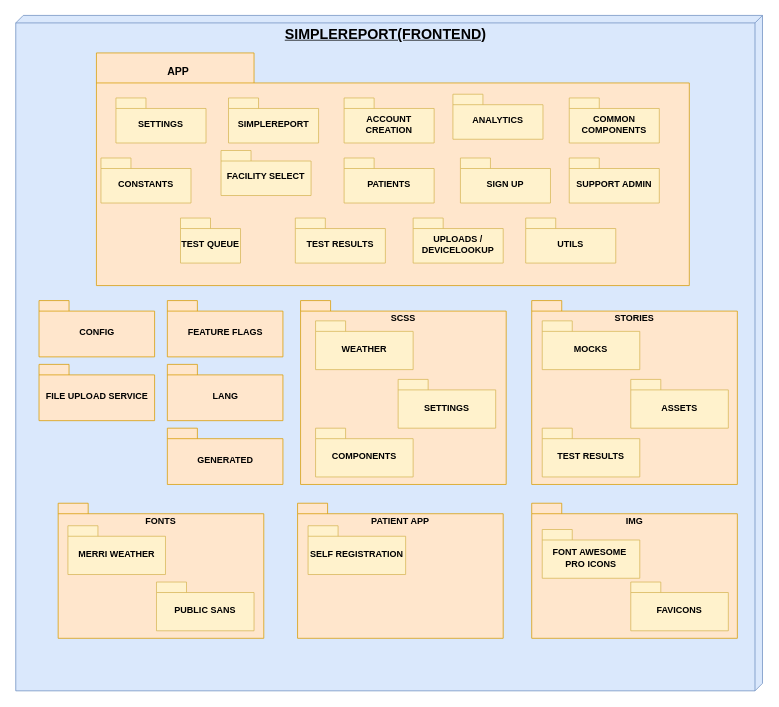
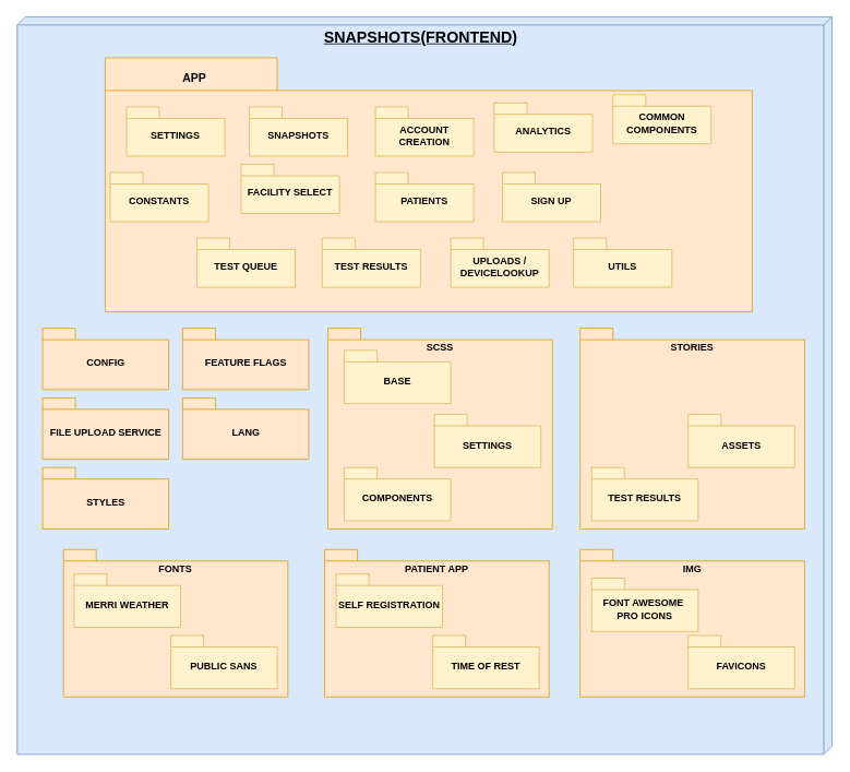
  <mxCell id="0" />
  <mxCell id="1" parent="0" />
- <mxCell id="2" value="SIMPLEREPORT(FRONTEND)" style="verticalAlign=top;align=center;spacingTop=8;spacingLeft=2;spacingRight=12;shape=cube;size=10;direction=south;fontStyle=5;html=1;whiteSpace=wrap;fillColor=#dae8fc;strokeColor=#6c8ebf;fontSize=19;" parent="1" vertex="1"><mxGeometry x="20.5" y="20" width="995" height="900" as="geometry" /></mxCell>
+ <mxCell id="2" value="SNAPSHOTS(FRONTEND)" style="verticalAlign=top;align=center;spacingTop=8;spacingLeft=2;spacingRight=12;shape=cube;size=10;direction=south;fontStyle=5;html=1;whiteSpace=wrap;fillColor=#dae8fc;strokeColor=#6c8ebf;fontSize=19;" parent="1" vertex="1"><mxGeometry x="20.5" y="20" width="995" height="900" as="geometry" /></mxCell>
  <mxCell id="3" value="IMG" style="shape=folder;fontStyle=1;spacingTop=10;tabWidth=40;tabHeight=14;tabPosition=left;html=1;whiteSpace=wrap;verticalAlign=top;fillColor=#ffe6cc;strokeColor=#d79b00;" parent="1" vertex="1"><mxGeometry x="708" y="670" width="274" height="180" as="geometry" /></mxCell>
  <mxCell id="4" value="FONTS" style="shape=folder;fontStyle=1;spacingTop=10;tabWidth=40;tabHeight=14;tabPosition=left;html=1;whiteSpace=wrap;verticalAlign=top;fillColor=#ffe6cc;strokeColor=#d79b00;" parent="1" vertex="1"><mxGeometry x="77" y="670" width="274" height="180" as="geometry" /></mxCell>
  <mxCell id="5" value="CONFIG" style="shape=folder;fontStyle=1;spacingTop=10;tabWidth=40;tabHeight=14;tabPosition=left;html=1;whiteSpace=wrap;verticalAlign=middle;fillColor=#ffe6cc;strokeColor=#d79b00;" parent="1" vertex="1"><mxGeometry x="51.5" y="400" width="154" height="75" as="geometry" /></mxCell>
  <mxCell id="6" value="&amp;nbsp; &amp;nbsp; &amp;nbsp; &amp;nbsp; &amp;nbsp; &amp;nbsp; &amp;nbsp; &amp;nbsp; &amp;nbsp; &amp;nbsp; &amp;nbsp; &amp;nbsp; APP" style="shape=folder;fontStyle=1;spacingTop=10;tabWidth=210;tabHeight=40;tabPosition=left;html=1;whiteSpace=wrap;verticalAlign=top;fillColor=#ffe6cc;strokeColor=#d79b00;align=left;fontSize=14;" parent="1" vertex="1"><mxGeometry x="128" y="70" width="790" height="310" as="geometry" /></mxCell>
  <mxCell id="7" value="FAVICONS" style="shape=folder;fontStyle=1;spacingTop=10;tabWidth=40;tabHeight=14;tabPosition=left;html=1;whiteSpace=wrap;fillColor=#fff2cc;strokeColor=#d6b656;" parent="1" vertex="1"><mxGeometry x="840" y="775" width="130" height="65" as="geometry" /></mxCell>
  <mxCell id="8" value="FONT AWESOME&amp;nbsp; PRO ICONS" style="shape=folder;fontStyle=1;spacingTop=10;tabWidth=40;tabHeight=14;tabPosition=left;html=1;whiteSpace=wrap;fillColor=#fff2cc;strokeColor=#d6b656;" parent="1" vertex="1"><mxGeometry x="722" y="705" width="130" height="65" as="geometry" /></mxCell>
  <mxCell id="9" value="PUBLIC SANS" style="shape=folder;fontStyle=1;spacingTop=10;tabWidth=40;tabHeight=14;tabPosition=left;html=1;whiteSpace=wrap;fillColor=#fff2cc;strokeColor=#d6b656;" parent="1" vertex="1"><mxGeometry x="208" y="775" width="130" height="65" as="geometry" /></mxCell>
  <mxCell id="10" value="MERRI WEATHER" style="shape=folder;fontStyle=1;spacingTop=10;tabWidth=40;tabHeight=14;tabPosition=left;html=1;whiteSpace=wrap;fillColor=#fff2cc;strokeColor=#d6b656;" parent="1" vertex="1"><mxGeometry x="90" y="700" width="130" height="65" as="geometry" /></mxCell>
- <mxCell id="11" value="COMMON COMPONENTS" style="shape=folder;fontStyle=1;spacingTop=10;tabWidth=40;tabHeight=14;tabPosition=left;html=1;whiteSpace=wrap;fillColor=#fff2cc;strokeColor=#d6b656;" parent="1" vertex="1"><mxGeometry x="758" y="130" width="120" height="60" as="geometry" /></mxCell>
- <mxCell id="12" value="TEST QUEUE" style="shape=folder;fontStyle=1;spacingTop=10;tabWidth=40;tabHeight=14;tabPosition=left;html=1;whiteSpace=wrap;fillColor=#fff2cc;strokeColor=#d6b656;" parent="1" vertex="1"><mxGeometry x="240" y="290" width="80" height="60" as="geometry" /></mxCell>
+ <mxCell id="11" value="COMMON COMPONENTS" style="shape=folder;fontStyle=1;spacingTop=10;tabWidth=40;tabHeight=14;tabPosition=left;html=1;whiteSpace=wrap;fillColor=#fff2cc;strokeColor=#d6b656;" parent="1" vertex="1"><mxGeometry x="748" y="115" width="120" height="60" as="geometry" /></mxCell>
+ <mxCell id="12" value="TEST QUEUE" style="shape=folder;fontStyle=1;spacingTop=10;tabWidth=40;tabHeight=14;tabPosition=left;html=1;whiteSpace=wrap;fillColor=#fff2cc;strokeColor=#d6b656;" parent="1" vertex="1"><mxGeometry x="240" y="290" width="120" height="60" as="geometry" /></mxCell>
  <mxCell id="13" value="SIGN UP" style="shape=folder;fontStyle=1;spacingTop=10;tabWidth=40;tabHeight=14;tabPosition=left;html=1;whiteSpace=wrap;fillColor=#fff2cc;strokeColor=#d6b656;" parent="1" vertex="1"><mxGeometry x="613" y="210" width="120" height="60" as="geometry" /></mxCell>
  <mxCell id="14" value="PATIENTS" style="shape=folder;fontStyle=1;spacingTop=10;tabWidth=40;tabHeight=14;tabPosition=left;html=1;whiteSpace=wrap;fillColor=#fff2cc;strokeColor=#d6b656;" parent="1" vertex="1"><mxGeometry x="458" y="210" width="120" height="60" as="geometry" /></mxCell>
  <mxCell id="15" value="ANALYTICS" style="shape=folder;fontStyle=1;spacingTop=10;tabWidth=40;tabHeight=14;tabPosition=left;html=1;whiteSpace=wrap;fillColor=#fff2cc;strokeColor=#d6b656;" parent="1" vertex="1"><mxGeometry x="603" y="125" width="120" height="60" as="geometry" /></mxCell>
  <mxCell id="16" value="ACCOUNT CREATION" style="shape=folder;fontStyle=1;spacingTop=10;tabWidth=40;tabHeight=14;tabPosition=left;html=1;whiteSpace=wrap;fillColor=#fff2cc;strokeColor=#d6b656;" parent="1" vertex="1"><mxGeometry x="458" y="130" width="120" height="60" as="geometry" /></mxCell>
  <mxCell id="17" value="FACILITY SELECT" style="shape=folder;fontStyle=1;spacingTop=10;tabWidth=40;tabHeight=14;tabPosition=left;html=1;whiteSpace=wrap;fillColor=#fff2cc;strokeColor=#d6b656;" parent="1" vertex="1"><mxGeometry x="294" y="200" width="120" height="60" as="geometry" /></mxCell>
- <mxCell id="18" value="SIMPLEREPORT" style="shape=folder;fontStyle=1;spacingTop=10;tabWidth=40;tabHeight=14;tabPosition=left;html=1;whiteSpace=wrap;fillColor=#fff2cc;strokeColor=#d6b656;" parent="1" vertex="1"><mxGeometry x="304" y="130" width="120" height="60" as="geometry" /></mxCell>
+ <mxCell id="18" value="SNAPSHOTS" style="shape=folder;fontStyle=1;spacingTop=10;tabWidth=40;tabHeight=14;tabPosition=left;html=1;whiteSpace=wrap;fillColor=#fff2cc;strokeColor=#d6b656;" parent="1" vertex="1"><mxGeometry x="304" y="130" width="120" height="60" as="geometry" /></mxCell>
  <mxCell id="19" value="CONSTANTS" style="shape=folder;fontStyle=1;spacingTop=10;tabWidth=40;tabHeight=14;tabPosition=left;html=1;whiteSpace=wrap;fillColor=#fff2cc;strokeColor=#d6b656;" parent="1" vertex="1"><mxGeometry x="134" y="210" width="120" height="60" as="geometry" /></mxCell>
  <mxCell id="20" value="SETTINGS" style="shape=folder;fontStyle=1;spacingTop=10;tabWidth=40;tabHeight=14;tabPosition=left;html=1;whiteSpace=wrap;fillColor=#fff2cc;strokeColor=#d6b656;" parent="1" vertex="1"><mxGeometry x="154" y="130" width="120" height="60" as="geometry" /></mxCell>
  <mxCell id="21" value="UTILS" style="shape=folder;fontStyle=1;spacingTop=10;tabWidth=40;tabHeight=14;tabPosition=left;html=1;whiteSpace=wrap;fillColor=#fff2cc;strokeColor=#d6b656;" parent="1" vertex="1"><mxGeometry x="700" y="290" width="120" height="60" as="geometry" /></mxCell>
  <mxCell id="22" value="UPLOADS / DEVICELOOKUP" style="shape=folder;fontStyle=1;spacingTop=10;tabWidth=40;tabHeight=14;tabPosition=left;html=1;whiteSpace=wrap;fillColor=#fff2cc;strokeColor=#d6b656;" parent="1" vertex="1"><mxGeometry x="550" y="290" width="120" height="60" as="geometry" /></mxCell>
  <mxCell id="23" value="TEST RESULTS" style="shape=folder;fontStyle=1;spacingTop=10;tabWidth=40;tabHeight=14;tabPosition=left;html=1;whiteSpace=wrap;fillColor=#fff2cc;strokeColor=#d6b656;" parent="1" vertex="1"><mxGeometry x="393" y="290" width="120" height="60" as="geometry" /></mxCell>
- <mxCell id="24" value="SUPPORT ADMIN" style="shape=folder;fontStyle=1;spacingTop=10;tabWidth=40;tabHeight=14;tabPosition=left;html=1;whiteSpace=wrap;fillColor=#fff2cc;strokeColor=#d6b656;" parent="1" vertex="1"><mxGeometry x="758" y="210" width="120" height="60" as="geometry" /></mxCell>
  <mxCell id="25" value="FILE UPLOAD SERVICE" style="shape=folder;fontStyle=1;spacingTop=10;tabWidth=40;tabHeight=14;tabPosition=left;html=1;whiteSpace=wrap;verticalAlign=middle;fillColor=#ffe6cc;strokeColor=#d79b00;" parent="1" vertex="1"><mxGeometry x="51.5" y="485" width="154" height="75" as="geometry" /></mxCell>
  <mxCell id="26" value="FEATURE FLAGS" style="shape=folder;fontStyle=1;spacingTop=10;tabWidth=40;tabHeight=14;tabPosition=left;html=1;whiteSpace=wrap;verticalAlign=middle;fillColor=#ffe6cc;strokeColor=#d79b00;" parent="1" vertex="1"><mxGeometry x="222.5" y="400" width="154" height="75" as="geometry" /></mxCell>
  <mxCell id="27" value="LANG" style="shape=folder;fontStyle=1;spacingTop=10;tabWidth=40;tabHeight=14;tabPosition=left;html=1;whiteSpace=wrap;verticalAlign=middle;fillColor=#ffe6cc;strokeColor=#d79b00;" parent="1" vertex="1"><mxGeometry x="222.5" y="485" width="154" height="75" as="geometry" /></mxCell>
- <mxCell id="28" value="GENERATED" style="shape=folder;fontStyle=1;spacingTop=10;tabWidth=40;tabHeight=14;tabPosition=left;html=1;whiteSpace=wrap;verticalAlign=middle;fillColor=#ffe6cc;strokeColor=#d79b00;" parent="1" vertex="1"><mxGeometry x="222.5" y="570" width="154" height="75" as="geometry" /></mxCell>
  <mxCell id="29" value="PATIENT APP" style="shape=folder;fontStyle=1;spacingTop=10;tabWidth=40;tabHeight=14;tabPosition=left;html=1;whiteSpace=wrap;verticalAlign=top;fillColor=#ffe6cc;strokeColor=#d79b00;" parent="1" vertex="1"><mxGeometry x="396" y="670" width="274" height="180" as="geometry" /></mxCell>
+ <mxCell id="30" value="STYLES" style="shape=folder;fontStyle=1;spacingTop=10;tabWidth=40;tabHeight=14;tabPosition=left;html=1;whiteSpace=wrap;verticalAlign=middle;fillColor=#ffe6cc;strokeColor=#d79b00;" parent="1" vertex="1"><mxGeometry x="51.5" y="570" width="154" height="75" as="geometry" /></mxCell>
+ <mxCell id="31" value="TIME OF REST" style="shape=folder;fontStyle=1;spacingTop=10;tabWidth=40;tabHeight=14;tabPosition=left;html=1;whiteSpace=wrap;fillColor=#fff2cc;strokeColor=#d6b656;" parent="1" vertex="1"><mxGeometry x="528" y="775" width="130" height="65" as="geometry" /></mxCell>
  <mxCell id="32" value="SELF REGISTRATION" style="shape=folder;fontStyle=1;spacingTop=10;tabWidth=40;tabHeight=14;tabPosition=left;html=1;whiteSpace=wrap;fillColor=#fff2cc;strokeColor=#d6b656;" parent="1" vertex="1"><mxGeometry x="410" y="700" width="130" height="65" as="geometry" /></mxCell>
  <mxCell id="33" value="SCSS" style="shape=folder;fontStyle=1;spacingTop=10;tabWidth=40;tabHeight=14;tabPosition=left;html=1;whiteSpace=wrap;verticalAlign=top;fillColor=#ffe6cc;strokeColor=#d79b00;" parent="1" vertex="1"><mxGeometry x="400" y="400" width="274" height="245" as="geometry" /></mxCell>
  <mxCell id="34" value="SETTINGS" style="shape=folder;fontStyle=1;spacingTop=10;tabWidth=40;tabHeight=14;tabPosition=left;html=1;whiteSpace=wrap;fillColor=#fff2cc;strokeColor=#d6b656;" parent="1" vertex="1"><mxGeometry x="530" y="505" width="130" height="65" as="geometry" /></mxCell>
  <mxCell id="35" value="COMPONENTS" style="shape=folder;fontStyle=1;spacingTop=10;tabWidth=40;tabHeight=14;tabPosition=left;html=1;whiteSpace=wrap;fillColor=#fff2cc;strokeColor=#d6b656;" parent="1" vertex="1"><mxGeometry x="420" y="570" width="130" height="65" as="geometry" /></mxCell>
- <mxCell id="36" value="WEATHER" style="shape=folder;fontStyle=1;spacingTop=10;tabWidth=40;tabHeight=14;tabPosition=left;html=1;whiteSpace=wrap;fillColor=#fff2cc;strokeColor=#d6b656;" parent="1" vertex="1"><mxGeometry x="420" y="427" width="130" height="65" as="geometry" /></mxCell>
+ <mxCell id="36" value="BASE" style="shape=folder;fontStyle=1;spacingTop=10;tabWidth=40;tabHeight=14;tabPosition=left;html=1;whiteSpace=wrap;fillColor=#fff2cc;strokeColor=#d6b656;" parent="1" vertex="1"><mxGeometry x="420" y="427" width="130" height="65" as="geometry" /></mxCell>
  <mxCell id="37" value="STORIES" style="shape=folder;fontStyle=1;spacingTop=10;tabWidth=40;tabHeight=14;tabPosition=left;html=1;whiteSpace=wrap;verticalAlign=top;fillColor=#ffe6cc;strokeColor=#d79b00;" parent="1" vertex="1"><mxGeometry x="708" y="400" width="274" height="245" as="geometry" /></mxCell>
  <mxCell id="38" value="TEST RESULTS" style="shape=folder;fontStyle=1;spacingTop=10;tabWidth=40;tabHeight=14;tabPosition=left;html=1;whiteSpace=wrap;fillColor=#fff2cc;strokeColor=#d6b656;" parent="1" vertex="1"><mxGeometry x="722" y="570" width="130" height="65" as="geometry" /></mxCell>
  <mxCell id="39" value="ASSETS" style="shape=folder;fontStyle=1;spacingTop=10;tabWidth=40;tabHeight=14;tabPosition=left;html=1;whiteSpace=wrap;fillColor=#fff2cc;strokeColor=#d6b656;" parent="1" vertex="1"><mxGeometry x="840" y="505" width="130" height="65" as="geometry" /></mxCell>
- <mxCell id="40" value="MOCKS" style="shape=folder;fontStyle=1;spacingTop=10;tabWidth=40;tabHeight=14;tabPosition=left;html=1;whiteSpace=wrap;fillColor=#fff2cc;strokeColor=#d6b656;" parent="1" vertex="1"><mxGeometry x="722" y="427" width="130" height="65" as="geometry" /></mxCell>
  <mxCell id="41" style="edgeStyle=orthogonalEdgeStyle;rounded=0;orthogonalLoop=1;jettySize=auto;html=1;exitX=0.5;exitY=1;exitDx=0;exitDy=0;exitPerimeter=0;" parent="1" source="7" target="7" edge="1"><mxGeometry relative="1" as="geometry" /></mxCell>
